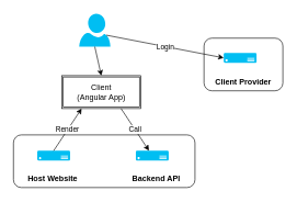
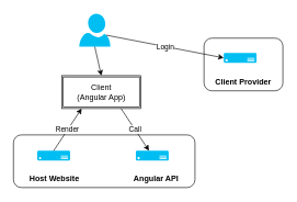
  <mxCell id="0" />
  <mxCell id="1" parent="0" />
- <mxCell id="2" value="Host Website&amp;nbsp;&amp;nbsp;&amp;nbsp;&amp;nbsp;&amp;nbsp;&amp;nbsp;&amp;nbsp;&amp;nbsp;&amp;nbsp;&amp;nbsp;&amp;nbsp;&amp;nbsp;&amp;nbsp;&amp;nbsp;&amp;nbsp;&amp;nbsp;&amp;nbsp;&amp;nbsp;&amp;nbsp;&amp;nbsp;&amp;nbsp;&amp;nbsp;&amp;nbsp;&amp;nbsp; Backend API" style="label;whiteSpace=wrap;html=1;align=center;verticalAlign=bottom;spacingLeft=0;spacingBottom=4;imageAlign=center;imageVerticalAlign=top;" vertex="1" parent="1"><mxGeometry y="204" width="276.25" height="80" as="geometry" x="20" /></mxCell>
+ <mxCell id="2" value="Host Website&amp;nbsp;&amp;nbsp;&amp;nbsp;&amp;nbsp;&amp;nbsp;&amp;nbsp;&amp;nbsp;&amp;nbsp;&amp;nbsp;&amp;nbsp;&amp;nbsp;&amp;nbsp;&amp;nbsp;&amp;nbsp;&amp;nbsp;&amp;nbsp;&amp;nbsp;&amp;nbsp;&amp;nbsp;&amp;nbsp;&amp;nbsp;&amp;nbsp;&amp;nbsp;&amp;nbsp; Angular API" style="label;whiteSpace=wrap;html=1;align=center;verticalAlign=bottom;spacingLeft=0;spacingBottom=4;imageAlign=center;imageVerticalAlign=top;" vertex="1" parent="1"><mxGeometry y="204" width="276.25" height="80" as="geometry" x="20" /></mxCell>
  <mxCell id="3" value="" style="verticalLabelPosition=bottom;html=1;verticalAlign=top;align=center;strokeColor=none;fillColor=#00BEF2;shape=mxgraph.azure.user;" vertex="1" parent="1"><mxGeometry x="120" width="47.5" height="50" as="geometry" y="20" /></mxCell>
  <mxCell id="4" value="&lt;div&gt;Client&lt;/div&gt;&lt;div&gt;(Angular App)&lt;br&gt;&lt;/div&gt;" style="shape=ext;double=1;rounded=0;whiteSpace=wrap;html=1;" vertex="1" parent="1"><mxGeometry x="93.75" y="114" width="120" height="50" as="geometry" /></mxCell>
  <mxCell id="5" value="" style="verticalLabelPosition=bottom;html=1;verticalAlign=top;align=center;strokeColor=none;fillColor=#00BEF2;shape=mxgraph.azure.server;" vertex="1" parent="1"><mxGeometry x="56.25" y="228" width="50" height="15" as="geometry" /></mxCell>
  <mxCell id="6" value="" style="verticalLabelPosition=bottom;html=1;verticalAlign=top;align=center;strokeColor=none;fillColor=#00BEF2;shape=mxgraph.azure.server;" vertex="1" parent="1"><mxGeometry x="206.25" y="228" width="50" height="15" as="geometry" /></mxCell>
  <mxCell id="7" value="Client Provider" style="label;whiteSpace=wrap;html=1;align=center;verticalAlign=bottom;spacingLeft=0;spacingBottom=4;imageAlign=center;imageVerticalAlign=top;" vertex="1" parent="1"><mxGeometry x="310" y="57" width="120" height="80" as="geometry" /></mxCell>
  <mxCell id="8" value="" style="verticalLabelPosition=bottom;html=1;verticalAlign=top;align=center;strokeColor=none;fillColor=#00BEF2;shape=mxgraph.azure.server;" vertex="1" parent="1"><mxGeometry x="340" y="79.5" width="50" height="15" as="geometry" /></mxCell>
  <mxCell id="9" value="Login" style="rounded=0;orthogonalLoop=1;jettySize=auto;html=1;exitX=0.87;exitY=0.65;exitDx=0;exitDy=0;exitPerimeter=0;entryX=0;entryY=0.5;entryDx=0;entryDy=0;entryPerimeter=0;" edge="1" parent="1" source="3" target="8"><mxGeometry relative="1" as="geometry"><mxPoint x="290" y="44" as="targetPoint" /></mxGeometry></mxCell>
  <mxCell id="10" value="Render" style="endArrow=classic;html=1;exitX=0.5;exitY=0;exitDx=0;exitDy=0;exitPerimeter=0;entryX=0.25;entryY=1;entryDx=0;entryDy=0;" edge="1" parent="1" source="5" target="4"><mxGeometry width="50" height="50" relative="1" as="geometry"><mxPoint x="540" y="384" as="sourcePoint" /><mxPoint x="590" y="334" as="targetPoint" /></mxGeometry></mxCell>
  <mxCell id="11" value="Call" style="endArrow=classic;html=1;exitX=0.75;exitY=1;exitDx=0;exitDy=0;" edge="1" parent="1" source="4" target="6"><mxGeometry width="50" height="50" relative="1" as="geometry"><mxPoint x="540" y="384" as="sourcePoint" /><mxPoint x="590" y="334" as="targetPoint" /></mxGeometry></mxCell>
  <mxCell id="12" value="" style="endArrow=classic;html=1;exitX=0.5;exitY=1;exitDx=0;exitDy=0;exitPerimeter=0;entryX=0.5;entryY=0;entryDx=0;entryDy=0;" edge="1" parent="1" source="3" target="4"><mxGeometry width="50" height="50" relative="1" as="geometry"><mxPoint x="540" y="384" as="sourcePoint" /><mxPoint x="590" y="334" as="targetPoint" /></mxGeometry></mxCell>
